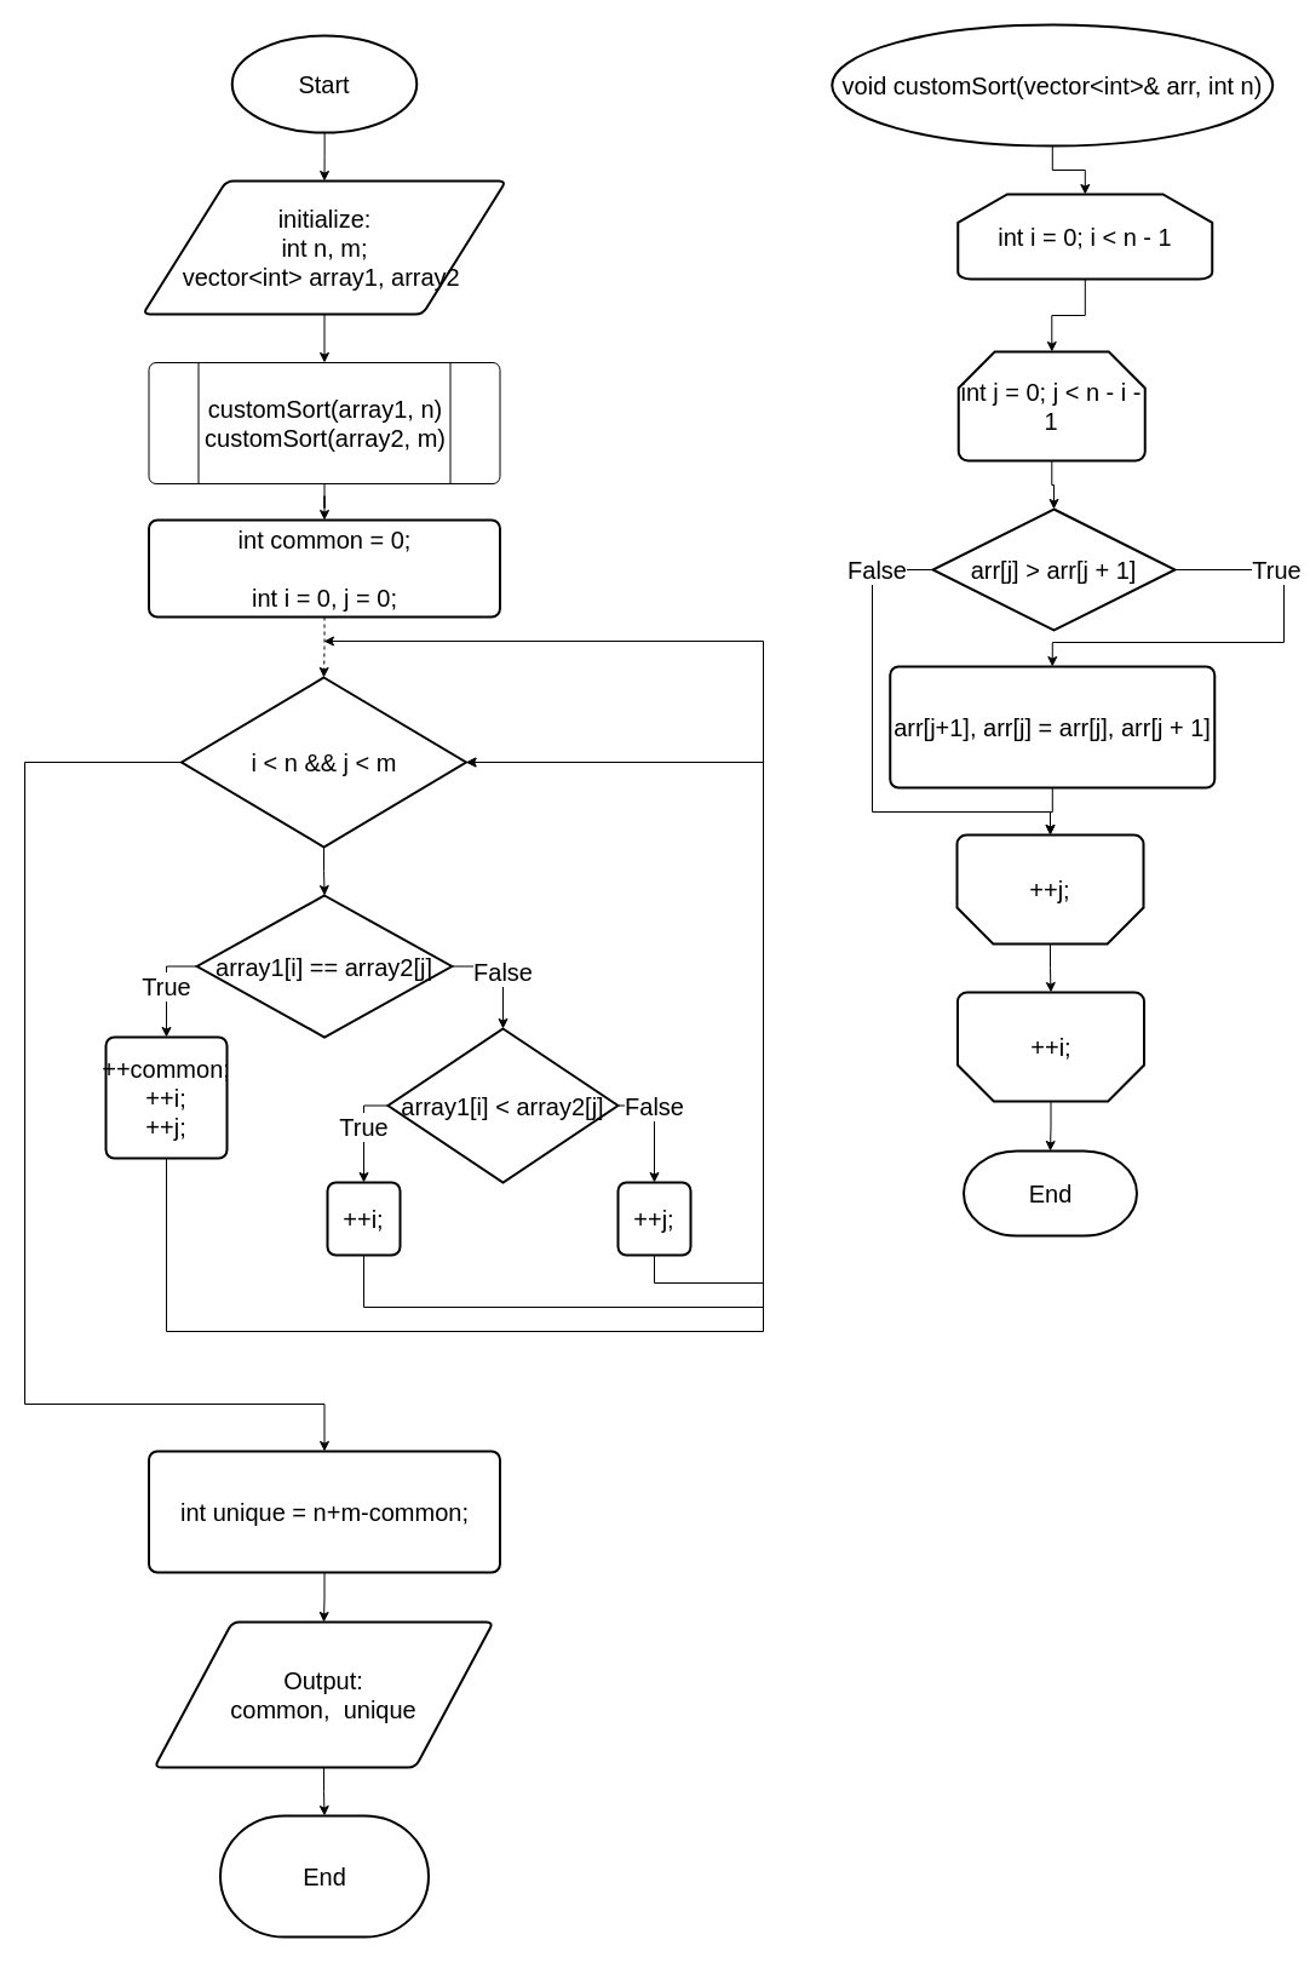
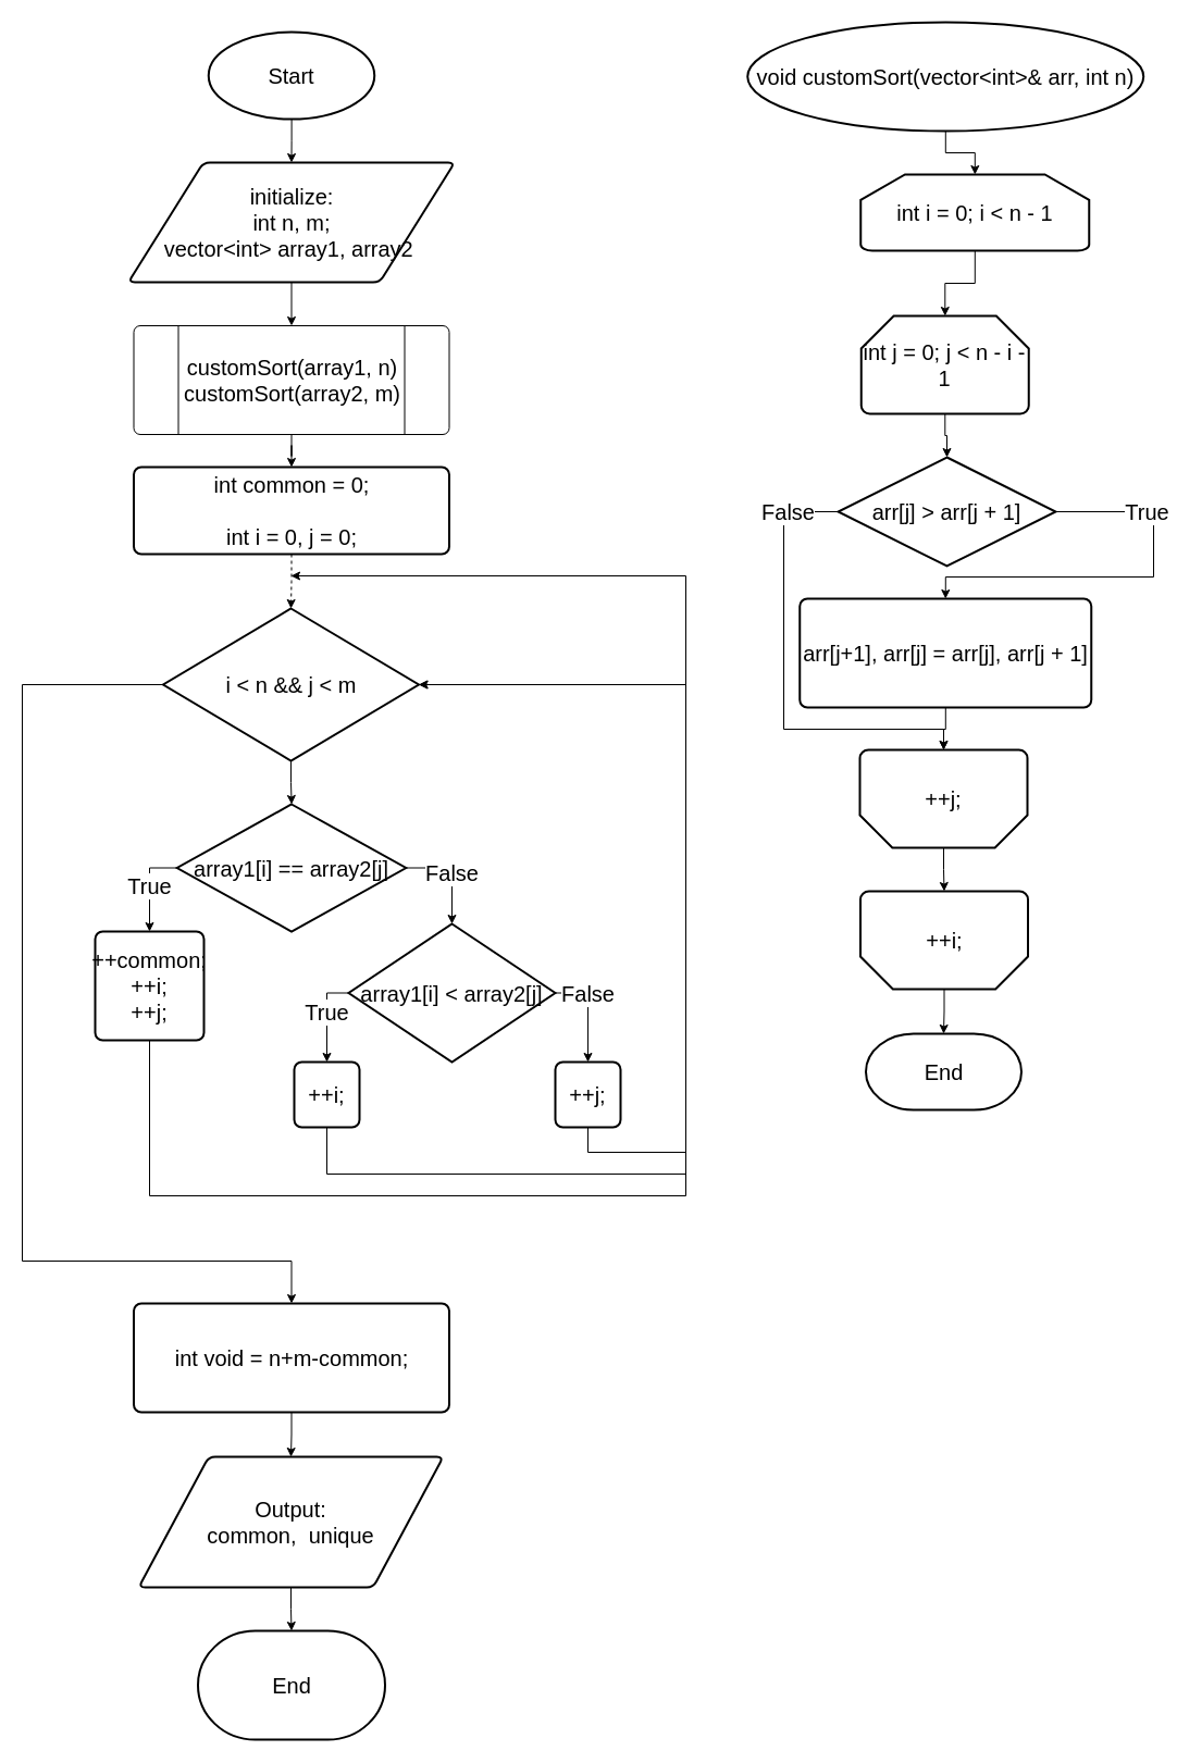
  <mxCell id="0" />
  <mxCell id="1" parent="0" />
  <mxCell id="2" value="" style="edgeStyle=orthogonalEdgeStyle;rounded=0;orthogonalLoop=1;jettySize=auto;html=1;fontSize=20;" edge="1" parent="1" source="3" target="5"><mxGeometry relative="1" as="geometry" /></mxCell>
  <mxCell id="3" value="Start" style="strokeWidth=2;html=1;shape=mxgraph.flowchart.start_1;whiteSpace=wrap;fontSize=20;" vertex="1" parent="1"><mxGeometry x="191.25" y="29" width="152.5" height="80" as="geometry" /></mxCell>
  <mxCell id="4" value="" style="edgeStyle=orthogonalEdgeStyle;rounded=0;orthogonalLoop=1;jettySize=auto;html=1;fontSize=20;" edge="1" parent="1" source="5" target="7"><mxGeometry relative="1" as="geometry" /></mxCell>
  <mxCell id="5" value="initialize:&lt;br style=&quot;font-size: 20px;&quot;&gt;int n, m;&lt;br style=&quot;font-size: 20px;&quot;&gt;vector&amp;lt;int&amp;gt; array1, array2&amp;nbsp;" style="shape=parallelogram;html=1;strokeWidth=2;perimeter=parallelogramPerimeter;whiteSpace=wrap;rounded=1;arcSize=12;size=0.23;fontSize=20;" vertex="1" parent="1"><mxGeometry x="117.5" y="149" width="300" height="110" as="geometry" /></mxCell>
  <mxCell id="6" value="" style="edgeStyle=orthogonalEdgeStyle;rounded=0;orthogonalLoop=1;jettySize=auto;html=1;fontSize=20;" edge="1" parent="1" source="7" target="9"><mxGeometry relative="1" as="geometry" /></mxCell>
  <mxCell id="7" value="customSort(array1, n)&#10;customSort(array2, m)" style="verticalLabelPosition=middle;verticalAlign=middle;html=1;shape=process;whiteSpace=wrap;rounded=1;size=0.14;arcSize=6;labelPosition=center;align=center;fontSize=20;" vertex="1" parent="1"><mxGeometry x="122.5" y="299" width="290" height="100" as="geometry" /></mxCell>
  <mxCell id="8" value="" style="edgeStyle=orthogonalEdgeStyle;rounded=0;orthogonalLoop=1;jettySize=auto;html=1;fontSize=20;dashed=1;" edge="1" parent="1" source="9" target="12"><mxGeometry relative="1" as="geometry" /></mxCell>
  <mxCell id="9" value="&lt;div style=&quot;font-size: 20px;&quot;&gt;int common = 0;&lt;br style=&quot;font-size: 20px;&quot;&gt;&lt;br style=&quot;font-size: 20px;&quot;&gt;&lt;/div&gt;&lt;div style=&quot;font-size: 20px;&quot;&gt;int i = 0, j = 0;&lt;/div&gt;" style="rounded=1;whiteSpace=wrap;html=1;absoluteArcSize=1;arcSize=14;strokeWidth=2;fontSize=20;" vertex="1" parent="1"><mxGeometry x="122.5" y="429" width="290" height="80" as="geometry" /></mxCell>
  <mxCell id="10" value="" style="edgeStyle=orthogonalEdgeStyle;rounded=0;orthogonalLoop=1;jettySize=auto;html=1;fontSize=20;" edge="1" parent="1" source="12" target="14"><mxGeometry relative="1" as="geometry" /></mxCell>
  <mxCell id="11" style="edgeStyle=orthogonalEdgeStyle;rounded=0;orthogonalLoop=1;jettySize=auto;html=1;exitX=0;exitY=0.5;exitDx=0;exitDy=0;exitPerimeter=0;entryX=0.5;entryY=0;entryDx=0;entryDy=0;fontSize=20;" edge="1" parent="1" source="12" target="26"><mxGeometry relative="1" as="geometry"><Array as="points"><mxPoint x="20" y="629" /><mxPoint x="20" y="1159" /><mxPoint x="267" y="1159" /></Array></mxGeometry></mxCell>
  <mxCell id="12" value="i &amp;lt; n &amp;amp;&amp;amp; j &amp;lt; m" style="strokeWidth=2;html=1;shape=mxgraph.flowchart.decision;whiteSpace=wrap;fontSize=20;" vertex="1" parent="1"><mxGeometry x="149.5" y="559" width="235" height="140" as="geometry" /></mxCell>
  <mxCell id="13" value="True" style="edgeStyle=orthogonalEdgeStyle;rounded=0;orthogonalLoop=1;jettySize=auto;html=1;exitX=0;exitY=0.5;exitDx=0;exitDy=0;exitPerimeter=0;entryX=0.5;entryY=0;entryDx=0;entryDy=0;fontSize=20;" edge="1" parent="1" source="14" target="15"><mxGeometry relative="1" as="geometry" /></mxCell>
  <mxCell id="14" value="array1[i] == array2[j]" style="strokeWidth=2;html=1;shape=mxgraph.flowchart.decision;whiteSpace=wrap;fontSize=20;" vertex="1" parent="1"><mxGeometry x="162.25" y="739" width="210.5" height="117" as="geometry" /></mxCell>
  <mxCell id="15" value="&lt;div style=&quot;font-size: 20px;&quot;&gt;++common;&lt;/div&gt;&lt;div style=&quot;font-size: 20px;&quot;&gt;++i;&lt;/div&gt;&lt;div style=&quot;font-size: 20px;&quot;&gt;++j;&lt;/div&gt;" style="rounded=1;whiteSpace=wrap;html=1;absoluteArcSize=1;arcSize=14;strokeWidth=2;fontSize=20;" vertex="1" parent="1"><mxGeometry x="87" y="856" width="100" height="100" as="geometry" /></mxCell>
  <mxCell id="16" value="True" style="edgeStyle=orthogonalEdgeStyle;rounded=0;orthogonalLoop=1;jettySize=auto;html=1;exitX=0;exitY=0.5;exitDx=0;exitDy=0;exitPerimeter=0;entryX=0.5;entryY=0;entryDx=0;entryDy=0;fontSize=20;" edge="1" parent="1" source="18" target="19"><mxGeometry x="-0.091" relative="1" as="geometry"><mxPoint y="-1" as="offset" /></mxGeometry></mxCell>
  <mxCell id="17" value="False" style="edgeStyle=orthogonalEdgeStyle;rounded=0;orthogonalLoop=1;jettySize=auto;html=1;exitX=1;exitY=0.5;exitDx=0;exitDy=0;exitPerimeter=0;entryX=0.5;entryY=0;entryDx=0;entryDy=0;fontSize=20;" edge="1" parent="1" source="18" target="21"><mxGeometry x="-0.333" relative="1" as="geometry"><mxPoint y="-1" as="offset" /></mxGeometry></mxCell>
  <mxCell id="18" value="array1[i] &amp;lt; array2[j]" style="strokeWidth=2;html=1;shape=mxgraph.flowchart.decision;whiteSpace=wrap;fontSize=20;" vertex="1" parent="1"><mxGeometry x="320" y="849" width="190" height="127" as="geometry" /></mxCell>
  <mxCell id="19" value="&lt;div style=&quot;font-size: 20px;&quot;&gt;&lt;span style=&quot;background-color: initial; font-size: 20px;&quot;&gt;++i;&lt;/span&gt;&lt;br style=&quot;font-size: 20px;&quot;&gt;&lt;/div&gt;" style="rounded=1;whiteSpace=wrap;html=1;absoluteArcSize=1;arcSize=14;strokeWidth=2;fontSize=20;" vertex="1" parent="1"><mxGeometry x="270" y="976" width="60" height="60" as="geometry" /></mxCell>
  <mxCell id="20" value="False" style="edgeStyle=orthogonalEdgeStyle;rounded=0;orthogonalLoop=1;jettySize=auto;html=1;exitX=1;exitY=0.5;exitDx=0;exitDy=0;exitPerimeter=0;entryX=0.5;entryY=0;entryDx=0;entryDy=0;entryPerimeter=0;fontSize=20;" edge="1" parent="1" source="14" target="18"><mxGeometry relative="1" as="geometry" /></mxCell>
  <mxCell id="21" value="&lt;div style=&quot;font-size: 20px;&quot;&gt;&lt;span style=&quot;background-color: initial; font-size: 20px;&quot;&gt;++j;&lt;/span&gt;&lt;br style=&quot;font-size: 20px;&quot;&gt;&lt;/div&gt;" style="rounded=1;whiteSpace=wrap;html=1;absoluteArcSize=1;arcSize=14;strokeWidth=2;fontSize=20;" vertex="1" parent="1"><mxGeometry x="510" y="976" width="60" height="60" as="geometry" /></mxCell>
  <mxCell id="22" style="edgeStyle=orthogonalEdgeStyle;rounded=0;orthogonalLoop=1;jettySize=auto;html=1;entryX=1;entryY=0.5;entryDx=0;entryDy=0;entryPerimeter=0;fontSize=20;" edge="1" parent="1" source="15" target="12"><mxGeometry relative="1" as="geometry"><Array as="points"><mxPoint x="137" y="1099" /><mxPoint x="630" y="1099" /><mxPoint x="630" y="629" /></Array></mxGeometry></mxCell>
  <mxCell id="23" style="edgeStyle=orthogonalEdgeStyle;rounded=0;orthogonalLoop=1;jettySize=auto;html=1;exitX=0.5;exitY=1;exitDx=0;exitDy=0;entryX=1;entryY=0.5;entryDx=0;entryDy=0;entryPerimeter=0;fontSize=20;" edge="1" parent="1" source="19" target="12"><mxGeometry relative="1" as="geometry"><Array as="points"><mxPoint x="300" y="1079" /><mxPoint x="630" y="1079" /><mxPoint x="630" y="629" /></Array></mxGeometry></mxCell>
  <mxCell id="24" style="edgeStyle=orthogonalEdgeStyle;rounded=0;orthogonalLoop=1;jettySize=auto;html=1;exitX=0.5;exitY=1;exitDx=0;exitDy=0;fontSize=20;" edge="1" parent="1" source="21"><mxGeometry relative="1" as="geometry"><mxPoint x="267" y="529" as="targetPoint" /><Array as="points"><mxPoint x="540" y="1059" /><mxPoint x="630" y="1059" /><mxPoint x="630" y="529" /></Array></mxGeometry></mxCell>
  <mxCell id="25" value="" style="edgeStyle=orthogonalEdgeStyle;rounded=0;orthogonalLoop=1;jettySize=auto;html=1;fontSize=20;" edge="1" parent="1" source="26" target="28"><mxGeometry relative="1" as="geometry" /></mxCell>
- <mxCell id="26" value="int unique = n+m-common;" style="rounded=1;whiteSpace=wrap;html=1;absoluteArcSize=1;arcSize=14;strokeWidth=2;fontSize=20;" vertex="1" parent="1"><mxGeometry x="122.5" y="1198" width="290" height="100" as="geometry" /></mxCell>
+ <mxCell id="26" value="int void = n+m-common;" style="rounded=1;whiteSpace=wrap;html=1;absoluteArcSize=1;arcSize=14;strokeWidth=2;fontSize=20;" vertex="1" parent="1"><mxGeometry x="122.5" y="1198" width="290" height="100" as="geometry" /></mxCell>
  <mxCell id="27" value="" style="edgeStyle=orthogonalEdgeStyle;rounded=0;orthogonalLoop=1;jettySize=auto;html=1;fontSize=20;" edge="1" parent="1" source="28" target="29"><mxGeometry relative="1" as="geometry" /></mxCell>
  <mxCell id="28" value="Output:&lt;br style=&quot;font-size: 20px;&quot;&gt;common,&amp;nbsp;&amp;nbsp;unique" style="shape=parallelogram;html=1;strokeWidth=2;perimeter=parallelogramPerimeter;whiteSpace=wrap;rounded=1;arcSize=12;size=0.23;fontSize=20;" vertex="1" parent="1"><mxGeometry x="127" y="1339" width="280" height="120" as="geometry" /></mxCell>
  <mxCell id="29" value="End" style="strokeWidth=2;html=1;shape=mxgraph.flowchart.terminator;whiteSpace=wrap;fontSize=20;" vertex="1" parent="1"><mxGeometry x="181.5" y="1499" width="172" height="100" as="geometry" /></mxCell>
  <mxCell id="30" value="" style="edgeStyle=orthogonalEdgeStyle;rounded=0;orthogonalLoop=1;jettySize=auto;html=1;fontSize=20;" edge="1" parent="1" source="31" target="33"><mxGeometry relative="1" as="geometry" /></mxCell>
  <mxCell id="31" value="void customSort(vector&amp;lt;int&amp;gt;&amp;amp; arr, int n)" style="strokeWidth=2;html=1;shape=mxgraph.flowchart.start_1;whiteSpace=wrap;fontSize=20;" vertex="1" parent="1"><mxGeometry x="686.75" y="20" width="364" height="100" as="geometry" /></mxCell>
  <mxCell id="32" value="" style="edgeStyle=orthogonalEdgeStyle;rounded=0;orthogonalLoop=1;jettySize=auto;html=1;fontSize=20;" edge="1" parent="1" source="33" target="35"><mxGeometry relative="1" as="geometry" /></mxCell>
  <mxCell id="33" value="int i = 0;&amp;nbsp;i &amp;lt; n - 1" style="strokeWidth=2;html=1;shape=mxgraph.flowchart.loop_limit;whiteSpace=wrap;fontSize=20;" vertex="1" parent="1"><mxGeometry x="790.75" y="160" width="210" height="70" as="geometry" /></mxCell>
  <mxCell id="34" value="" style="edgeStyle=orthogonalEdgeStyle;rounded=0;orthogonalLoop=1;jettySize=auto;html=1;fontSize=20;" edge="1" parent="1" source="35" target="41"><mxGeometry relative="1" as="geometry" /></mxCell>
  <mxCell id="35" value="int j = 0;&amp;nbsp;j &amp;lt; n - i - 1" style="strokeWidth=2;html=1;shape=mxgraph.flowchart.loop_limit;whiteSpace=wrap;fontSize=20;" vertex="1" parent="1"><mxGeometry x="791.25" y="290" width="154" height="90" as="geometry" /></mxCell>
  <mxCell id="36" value="" style="edgeStyle=orthogonalEdgeStyle;rounded=0;orthogonalLoop=1;jettySize=auto;html=1;fontSize=20;" edge="1" parent="1" source="37" target="39"><mxGeometry relative="1" as="geometry" /></mxCell>
  <mxCell id="37" value="++j;" style="strokeWidth=2;html=1;shape=mxgraph.flowchart.loop_limit;whiteSpace=wrap;direction=west;fontSize=20;" vertex="1" parent="1"><mxGeometry x="790" y="689" width="154" height="90" as="geometry" /></mxCell>
  <mxCell id="38" value="" style="edgeStyle=orthogonalEdgeStyle;rounded=0;orthogonalLoop=1;jettySize=auto;html=1;fontSize=20;" edge="1" parent="1" source="39" target="42"><mxGeometry relative="1" as="geometry" /></mxCell>
  <mxCell id="39" value="++i;" style="strokeWidth=2;html=1;shape=mxgraph.flowchart.loop_limit;whiteSpace=wrap;direction=west;fontSize=20;" vertex="1" parent="1"><mxGeometry x="790.5" y="819" width="154" height="90" as="geometry" /></mxCell>
  <mxCell id="40" value="True" style="edgeStyle=orthogonalEdgeStyle;rounded=0;orthogonalLoop=1;jettySize=auto;html=1;exitX=1;exitY=0.5;exitDx=0;exitDy=0;exitPerimeter=0;entryX=0.5;entryY=0;entryDx=0;entryDy=0;fontSize=20;" edge="1" parent="1" source="41" target="44"><mxGeometry x="-0.537" relative="1" as="geometry"><Array as="points"><mxPoint x="1060" y="470" /><mxPoint x="1060" y="530" /><mxPoint x="868" y="530" /><mxPoint x="868" y="550" /></Array><mxPoint as="offset" /></mxGeometry></mxCell>
  <mxCell id="41" value="arr[j] &amp;gt; arr[j + 1]" style="strokeWidth=2;html=1;shape=mxgraph.flowchart.decision;whiteSpace=wrap;fontSize=20;" vertex="1" parent="1"><mxGeometry x="770" y="420" width="200" height="100" as="geometry" /></mxCell>
  <mxCell id="42" value="End" style="strokeWidth=2;html=1;shape=mxgraph.flowchart.terminator;whiteSpace=wrap;fontSize=20;" vertex="1" parent="1"><mxGeometry x="795.5" y="950" width="143" height="70" as="geometry" /></mxCell>
  <mxCell id="43" value="" style="edgeStyle=orthogonalEdgeStyle;rounded=0;orthogonalLoop=1;jettySize=auto;html=1;fontSize=20;" edge="1" parent="1" source="44" target="37"><mxGeometry relative="1" as="geometry" /></mxCell>
  <mxCell id="44" value="arr[j+1], arr[j] = arr[j], arr[j + 1]" style="rounded=1;whiteSpace=wrap;html=1;absoluteArcSize=1;arcSize=14;strokeWidth=2;fontSize=20;" vertex="1" parent="1"><mxGeometry x="734.75" y="550" width="268" height="100" as="geometry" /></mxCell>
  <mxCell id="45" value="False" style="edgeStyle=orthogonalEdgeStyle;rounded=0;orthogonalLoop=1;jettySize=auto;html=1;exitX=0;exitY=0.5;exitDx=0;exitDy=0;exitPerimeter=0;entryX=0.5;entryY=1;entryDx=0;entryDy=0;entryPerimeter=0;fontSize=20;" edge="1" parent="1" source="41" target="37"><mxGeometry x="-0.777" relative="1" as="geometry"><Array as="points"><mxPoint x="720" y="470" /><mxPoint x="720" y="670" /><mxPoint x="867" y="670" /></Array><mxPoint as="offset" /></mxGeometry></mxCell>
